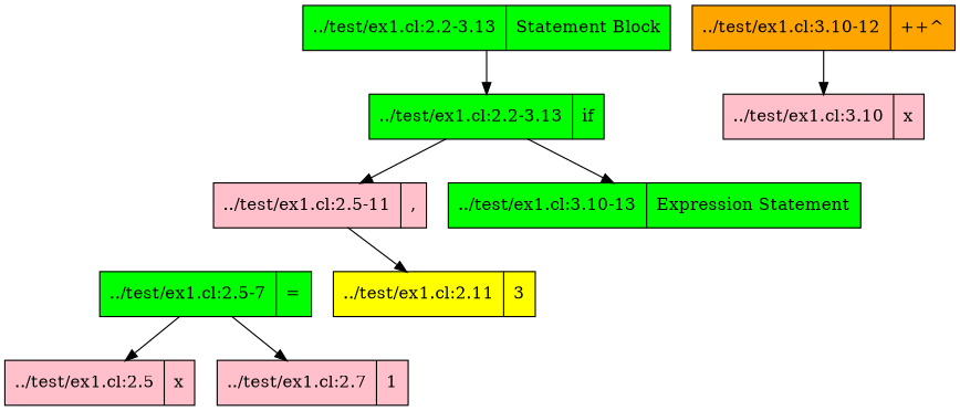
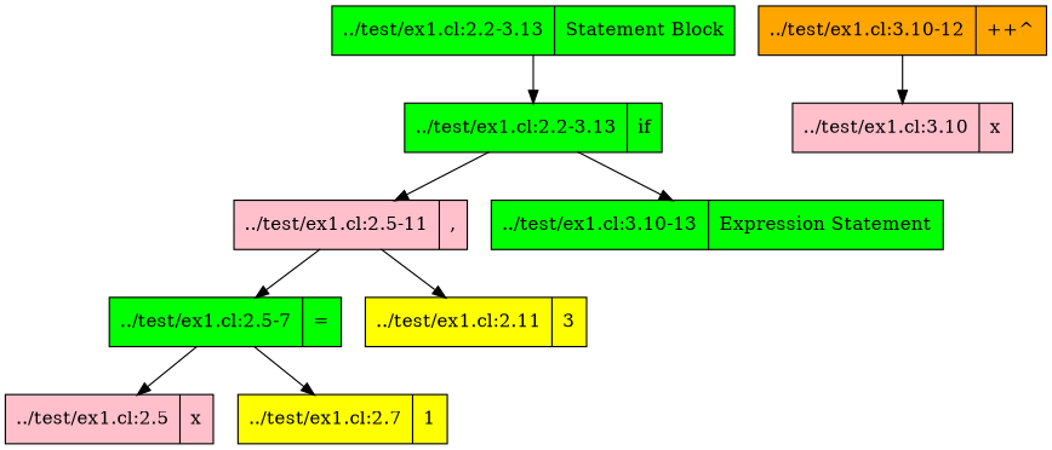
  digraph {
    node [fillcolor=green fontcolor=black shape=record style=filled]
    n1 [label="../test/ex1.cl:2.2-3.13 | Statement Block"]
    n2 [label="../test/ex1.cl:2.2-3.13 | if"]
    n3 [fillcolor=pink label="../test/ex1.cl:2.5-11 | ,"]
    n4 [label="../test/ex1.cl:3.10-13 | Expression Statement"]
    n5 [label="../test/ex1.cl:2.5-7 | ="]
    n6 [fillcolor=yellow label="../test/ex1.cl:2.11 | 3"]
    n7 [fillcolor=pink label="../test/ex1.cl:2.5 | x"]
-   n8 [fillcolor=pink label="../test/ex1.cl:2.7 | 1"]
+   n8 [fillcolor=yellow label="../test/ex1.cl:2.7 | 1"]
    n9 [fillcolor=orange label="../test/ex1.cl:3.10-12 | ++^"]
    n10 [fillcolor=pink label="../test/ex1.cl:3.10 | x"]
    n1 -> n2
    n2 -> n3
    n2 -> n4
+   n3 -> n5
    n3 -> n6
    n5 -> n7
    n5 -> n8
    n9 -> n10
  }
